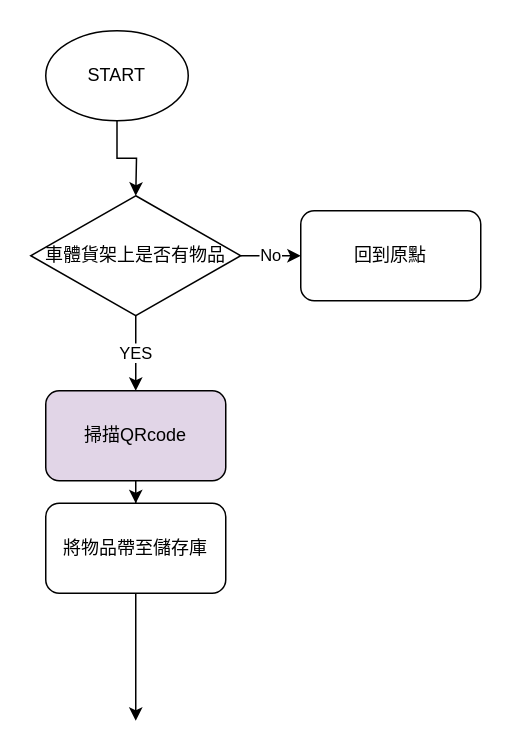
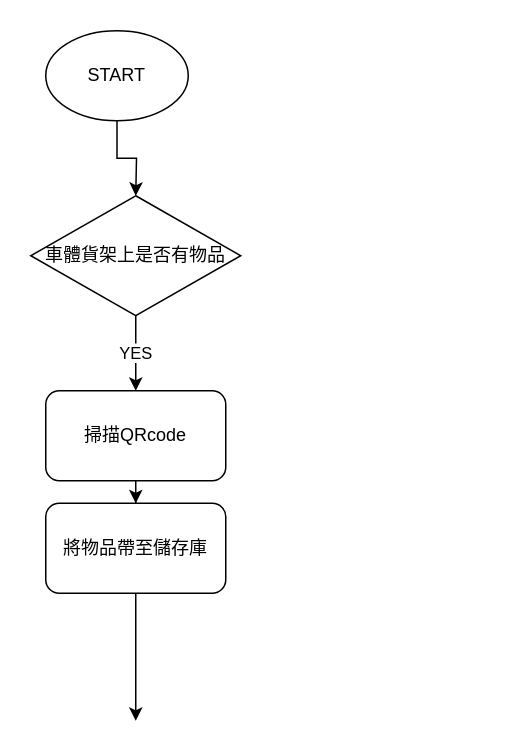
  <mxCell id="0" />
  <mxCell id="1" parent="0" />
  <mxCell id="2" style="edgeStyle=orthogonalEdgeStyle;rounded=0;orthogonalLoop=1;jettySize=auto;html=1;exitX=0.5;exitY=1;exitDx=0;exitDy=0;entryX=0.5;entryY=0;entryDx=0;entryDy=0;" edge="1" parent="1" source="3"><mxGeometry relative="1" as="geometry"><mxPoint x="90" y="130" as="targetPoint" /></mxGeometry></mxCell>
  <mxCell id="3" value="START" style="ellipse;whiteSpace=wrap;html=1;" vertex="1" parent="1"><mxGeometry x="30" y="20" width="95" height="60" as="geometry" /></mxCell>
- <mxCell id="4" value="No" style="edgeStyle=orthogonalEdgeStyle;rounded=0;orthogonalLoop=1;jettySize=auto;html=1;entryX=0;entryY=0.5;entryDx=0;entryDy=0;" edge="1" parent="1" source="6" target="7"><mxGeometry relative="1" as="geometry" /></mxCell>
  <mxCell id="5" value="YES" style="edgeStyle=orthogonalEdgeStyle;rounded=0;orthogonalLoop=1;jettySize=auto;html=1;" edge="1" parent="1" source="6"><mxGeometry relative="1" as="geometry"><mxPoint x="90" y="260" as="targetPoint" /></mxGeometry></mxCell>
  <mxCell id="6" value="車體貨架上是否有物品" style="rhombus;whiteSpace=wrap;html=1;" vertex="1" parent="1"><mxGeometry x="20" y="130" width="140" height="80" as="geometry" /></mxCell>
- <mxCell id="7" value="回到原點" style="rounded=1;whiteSpace=wrap;html=1;" vertex="1" parent="1"><mxGeometry x="200" y="140" width="120" height="60" as="geometry" /></mxCell>
  <mxCell id="8" style="edgeStyle=orthogonalEdgeStyle;rounded=0;orthogonalLoop=1;jettySize=auto;html=1;entryX=0.5;entryY=0;entryDx=0;entryDy=0;" edge="1" parent="1" source="9" target="11"><mxGeometry relative="1" as="geometry" /></mxCell>
- <mxCell id="9" value="掃描QRcode" style="rounded=1;whiteSpace=wrap;html=1;fillColor=#e1d5e7;" vertex="1" parent="1"><mxGeometry x="30" y="260" width="120" height="60" as="geometry" /></mxCell>
+ <mxCell id="9" value="掃描QRcode" style="rounded=1;whiteSpace=wrap;html=1;" vertex="1" parent="1"><mxGeometry x="30" y="260" width="120" height="60" as="geometry" /></mxCell>
  <mxCell id="10" style="edgeStyle=orthogonalEdgeStyle;rounded=0;orthogonalLoop=1;jettySize=auto;html=1;" edge="1" parent="1" source="11"><mxGeometry relative="1" as="geometry"><mxPoint x="90" y="480" as="targetPoint" /></mxGeometry></mxCell>
  <mxCell id="11" value="將物品帶至儲存庫" style="rounded=1;whiteSpace=wrap;html=1;" vertex="1" parent="1"><mxGeometry x="30" y="335" width="120" height="60" as="geometry" /></mxCell>
